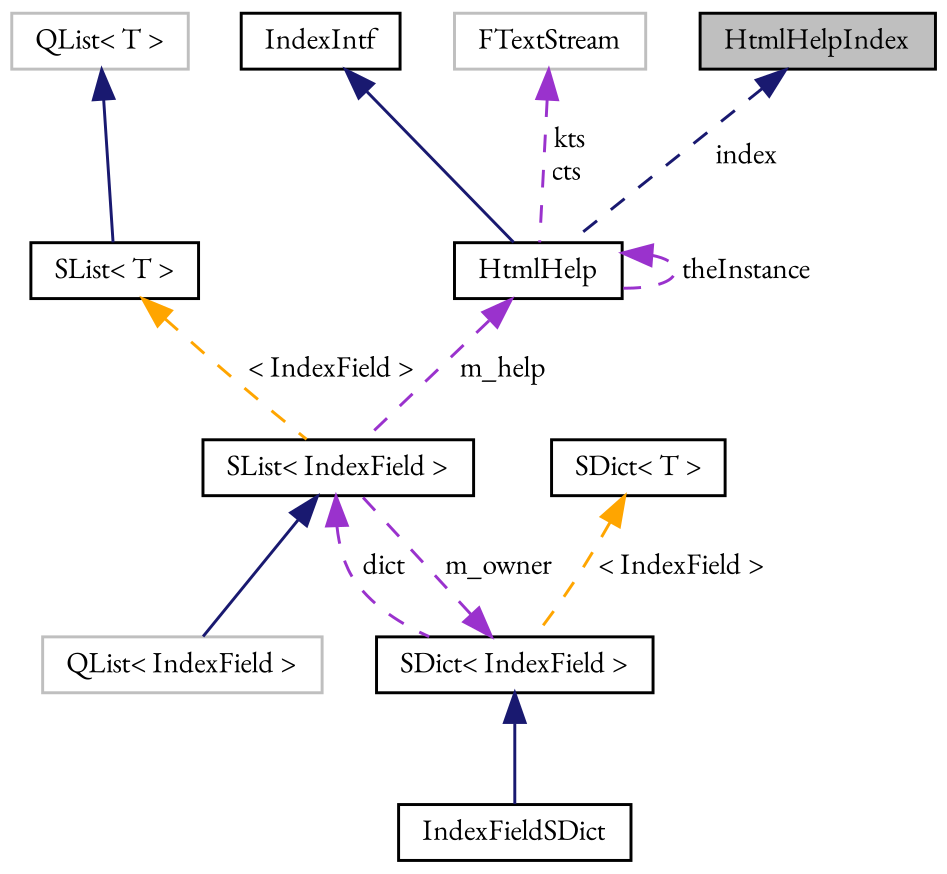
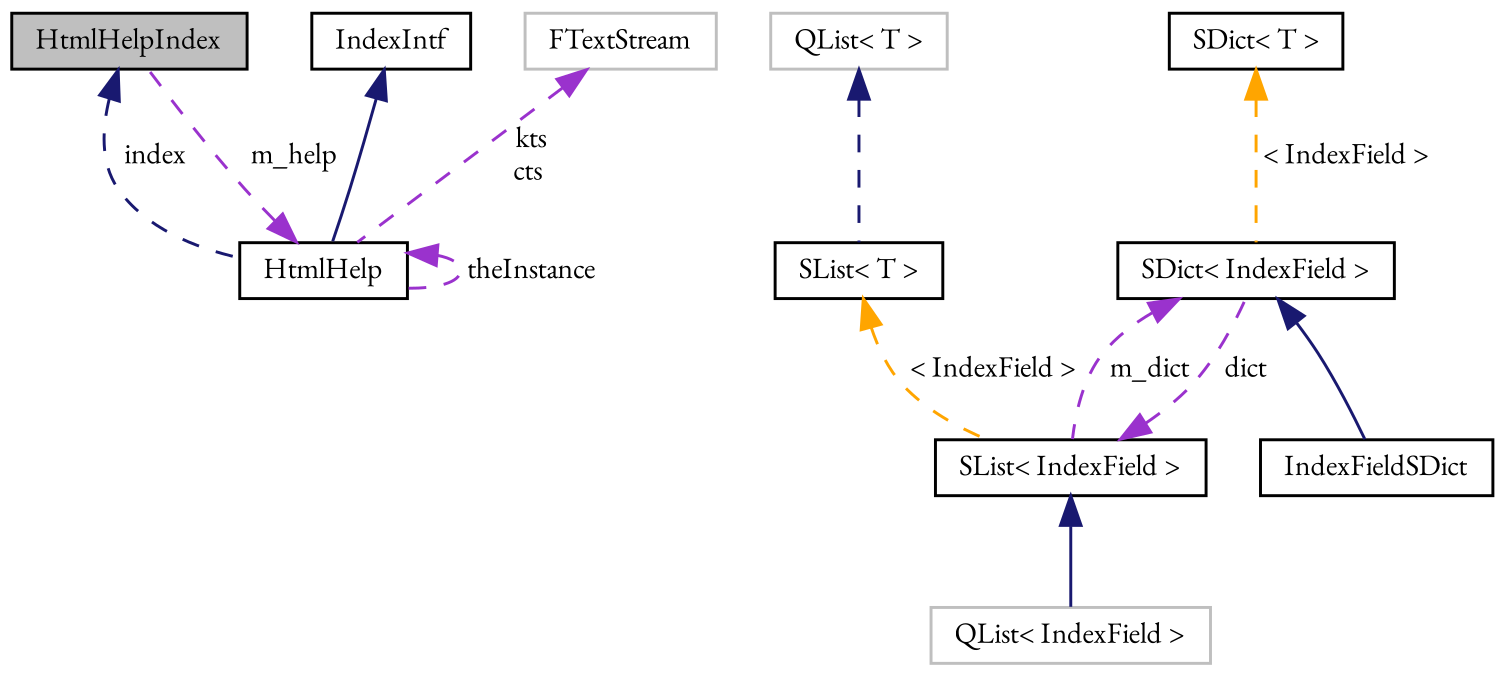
  digraph {
    fontname="EB Garamond"
    node [color=black fillcolor=white fontname="EB Garamond" fontsize=10 shape=record style=filled]
    edge [color=midnightblue dir=back fontname="EB Garamond" fontsize=10 labelfontname=Helvetica labelfontsize=10 style=dashed]
    n1 [fillcolor=grey75 fontcolor=black height=0.2 label=HtmlHelpIndex width=0.4]
    n2 [height=0.2 label=HtmlHelp width=0.4]
    n3 [height=0.2 label=IndexFieldSDict width=0.4]
    n4 [height=0.2 label="SDict\< IndexField \>" width=0.4]
    n5 [height=0.2 label="SList\< IndexField \>" width=0.4]
    n6 [color=grey75 height=0.2 label="QList\< IndexField \>" width=0.4]
    n7 [height=0.2 label="SList\< T \>" width=0.4]
    n8 [color=grey75 height=0.2 label="QList\< T \>" width=0.4]
    n9 [height=0.2 label="SDict\< T \>" width=0.4]
    n10 [height=0.2 label=IndexIntf width=0.4]
    n11 [color=grey75 height=0.2 label=FTextStream width=0.4]
    n1 -> n2 [label=" index"]
-   n2 -> n5 [color=darkorchid3 label=" m_help"]
+   n2 -> n1 [color=darkorchid3 label=" m_help"]
    n2 -> n2 [color=darkorchid3 label=" theInstance"]
    n4 -> n3 [style=solid]
-   n4 -> n5 [color=darkorchid3 label=" m_owner"]
+   n4 -> n5 [color=darkorchid3 label=" m_dict"]
    n5 -> n4 [color=darkorchid3 label=" dict"]
    n5 -> n6 [style=solid]
    n7 -> n5 [color=orange label=" \< IndexField \>"]
-   n8 -> n7 [style=solid]
+   n8 -> n7
    n9 -> n4 [color=orange label=" \< IndexField \>"]
    n10 -> n2 [style=solid]
    n11 -> n2 [color=darkorchid3 label=" kts\ncts"]
  }
